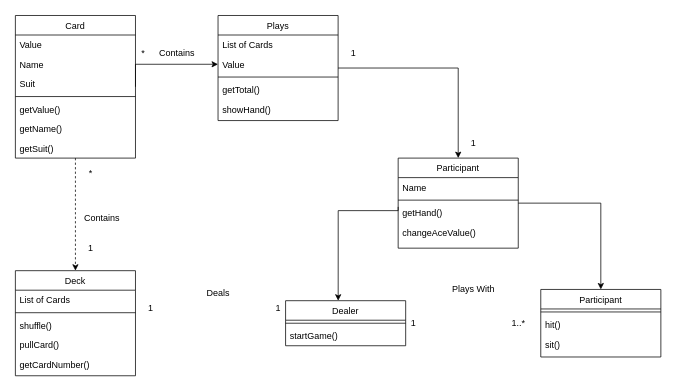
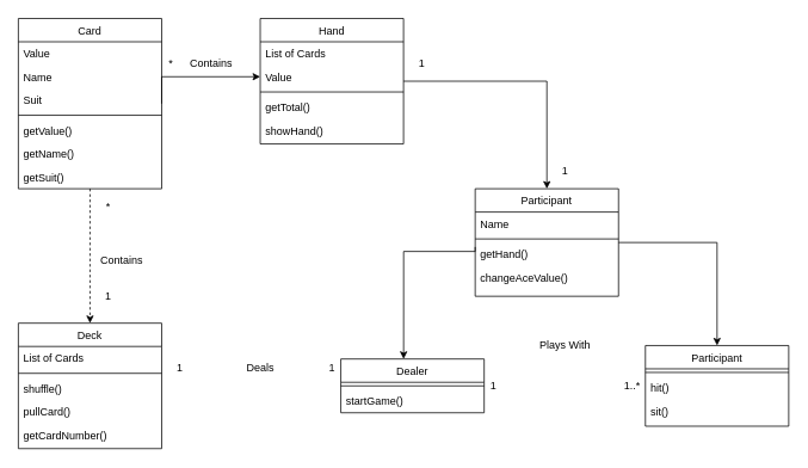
  <mxCell id="0" />
  <mxCell id="1" parent="0" />
  <mxCell id="2" value="Participant" style="swimlane;fontStyle=0;align=center;verticalAlign=top;childLayout=stackLayout;horizontal=1;startSize=26;horizontalStack=0;resizeParent=1;resizeLast=0;collapsible=1;marginBottom=0;rounded=0;shadow=0;strokeWidth=1;" parent="1" vertex="1"><mxGeometry x="720" y="385" width="160" height="90" as="geometry"><mxRectangle x="550" y="140" width="160" height="26" as="alternateBounds" /></mxGeometry></mxCell>
  <mxCell id="3" value="" style="line;html=1;strokeWidth=1;align=left;verticalAlign=middle;spacingTop=-1;spacingLeft=3;spacingRight=3;rotatable=0;labelPosition=right;points=[];portConstraint=eastwest;" parent="2" vertex="1"><mxGeometry y="26" width="160" height="8" as="geometry" /></mxCell>
  <mxCell id="4" value="hit()" style="text;align=left;verticalAlign=top;spacingLeft=4;spacingRight=4;overflow=hidden;rotatable=0;points=[[0,0.5],[1,0.5]];portConstraint=eastwest;" parent="2" vertex="1"><mxGeometry y="34" width="160" height="26" as="geometry" /></mxCell>
  <mxCell id="5" value="sit()" style="text;align=left;verticalAlign=top;spacingLeft=4;spacingRight=4;overflow=hidden;rotatable=0;points=[[0,0.5],[1,0.5]];portConstraint=eastwest;" vertex="1" parent="2"><mxGeometry y="60" width="160" height="26" as="geometry" /></mxCell>
  <mxCell id="6" style="edgeStyle=orthogonalEdgeStyle;rounded=0;orthogonalLoop=1;jettySize=auto;html=1;exitX=1;exitY=0.5;exitDx=0;exitDy=0;entryX=0;entryY=0.5;entryDx=0;entryDy=0;" edge="1" parent="1" source="8" target="34"><mxGeometry relative="1" as="geometry"><Array as="points"><mxPoint x="180" y="85" /></Array></mxGeometry></mxCell>
  <mxCell id="7" style="edgeStyle=orthogonalEdgeStyle;rounded=0;orthogonalLoop=1;jettySize=auto;html=1;exitX=0.5;exitY=1;exitDx=0;exitDy=0;entryX=0.5;entryY=0;entryDx=0;entryDy=0;dashed=1;" edge="1" parent="1" source="8" target="16"><mxGeometry relative="1" as="geometry" /></mxCell>
  <mxCell id="8" value="Card" style="swimlane;fontStyle=0;align=center;verticalAlign=top;childLayout=stackLayout;horizontal=1;startSize=26;horizontalStack=0;resizeParent=1;resizeLast=0;collapsible=1;marginBottom=0;rounded=0;shadow=0;strokeWidth=1;" vertex="1" parent="1"><mxGeometry x="20" y="20" width="160" height="190" as="geometry"><mxRectangle x="550" y="140" width="160" height="26" as="alternateBounds" /></mxGeometry></mxCell>
  <mxCell id="9" value="Value" style="text;align=left;verticalAlign=top;spacingLeft=4;spacingRight=4;overflow=hidden;rotatable=0;points=[[0,0.5],[1,0.5]];portConstraint=eastwest;" vertex="1" parent="8"><mxGeometry y="26" width="160" height="26" as="geometry" /></mxCell>
  <mxCell id="10" value="Name" style="text;align=left;verticalAlign=top;spacingLeft=4;spacingRight=4;overflow=hidden;rotatable=0;points=[[0,0.5],[1,0.5]];portConstraint=eastwest;" vertex="1" parent="8"><mxGeometry y="52" width="160" height="26" as="geometry" /></mxCell>
  <mxCell id="11" value="Suit" style="text;align=left;verticalAlign=top;spacingLeft=4;spacingRight=4;overflow=hidden;rotatable=0;points=[[0,0.5],[1,0.5]];portConstraint=eastwest;" vertex="1" parent="8"><mxGeometry y="78" width="160" height="26" as="geometry" /></mxCell>
  <mxCell id="12" value="" style="line;html=1;strokeWidth=1;align=left;verticalAlign=middle;spacingTop=-1;spacingLeft=3;spacingRight=3;rotatable=0;labelPosition=right;points=[];portConstraint=eastwest;" vertex="1" parent="8"><mxGeometry y="104" width="160" height="8" as="geometry" /></mxCell>
  <mxCell id="13" value="getValue()" style="text;align=left;verticalAlign=top;spacingLeft=4;spacingRight=4;overflow=hidden;rotatable=0;points=[[0,0.5],[1,0.5]];portConstraint=eastwest;" vertex="1" parent="8"><mxGeometry y="112" width="160" height="26" as="geometry" /></mxCell>
  <mxCell id="14" value="getName()" style="text;align=left;verticalAlign=top;spacingLeft=4;spacingRight=4;overflow=hidden;rotatable=0;points=[[0,0.5],[1,0.5]];portConstraint=eastwest;" vertex="1" parent="8"><mxGeometry y="138" width="160" height="26" as="geometry" /></mxCell>
  <mxCell id="15" value="getSuit()" style="text;align=left;verticalAlign=top;spacingLeft=4;spacingRight=4;overflow=hidden;rotatable=0;points=[[0,0.5],[1,0.5]];portConstraint=eastwest;" vertex="1" parent="8"><mxGeometry y="164" width="160" height="26" as="geometry" /></mxCell>
  <mxCell id="16" value="Deck" style="swimlane;fontStyle=0;align=center;verticalAlign=top;childLayout=stackLayout;horizontal=1;startSize=26;horizontalStack=0;resizeParent=1;resizeLast=0;collapsible=1;marginBottom=0;rounded=0;shadow=0;strokeWidth=1;" vertex="1" parent="1"><mxGeometry x="20" y="360" width="160" height="140" as="geometry"><mxRectangle x="550" y="140" width="160" height="26" as="alternateBounds" /></mxGeometry></mxCell>
  <mxCell id="17" value="List of Cards" style="text;align=left;verticalAlign=top;spacingLeft=4;spacingRight=4;overflow=hidden;rotatable=0;points=[[0,0.5],[1,0.5]];portConstraint=eastwest;" vertex="1" parent="16"><mxGeometry y="26" width="160" height="26" as="geometry" /></mxCell>
  <mxCell id="18" value="" style="line;html=1;strokeWidth=1;align=left;verticalAlign=middle;spacingTop=-1;spacingLeft=3;spacingRight=3;rotatable=0;labelPosition=right;points=[];portConstraint=eastwest;" vertex="1" parent="16"><mxGeometry y="52" width="160" height="8" as="geometry" /></mxCell>
  <mxCell id="19" value="shuffle()&#10;" style="text;align=left;verticalAlign=top;spacingLeft=4;spacingRight=4;overflow=hidden;rotatable=0;points=[[0,0.5],[1,0.5]];portConstraint=eastwest;" vertex="1" parent="16"><mxGeometry y="60" width="160" height="26" as="geometry" /></mxCell>
  <mxCell id="20" value="pullCard()" style="text;align=left;verticalAlign=top;spacingLeft=4;spacingRight=4;overflow=hidden;rotatable=0;points=[[0,0.5],[1,0.5]];portConstraint=eastwest;" vertex="1" parent="16"><mxGeometry y="86" width="160" height="26" as="geometry" /></mxCell>
  <mxCell id="21" value="getCardNumber()" style="text;align=left;verticalAlign=top;spacingLeft=4;spacingRight=4;overflow=hidden;rotatable=0;points=[[0,0.5],[1,0.5]];portConstraint=eastwest;" vertex="1" parent="16"><mxGeometry y="112" width="160" height="26" as="geometry" /></mxCell>
  <mxCell id="22" value="Dealer" style="swimlane;fontStyle=0;align=center;verticalAlign=top;childLayout=stackLayout;horizontal=1;startSize=26;horizontalStack=0;resizeParent=1;resizeLast=0;collapsible=1;marginBottom=0;rounded=0;shadow=0;strokeWidth=1;" vertex="1" parent="1"><mxGeometry x="380" y="400" width="160" height="60" as="geometry"><mxRectangle x="550" y="140" width="160" height="26" as="alternateBounds" /></mxGeometry></mxCell>
  <mxCell id="23" value="" style="line;html=1;strokeWidth=1;align=left;verticalAlign=middle;spacingTop=-1;spacingLeft=3;spacingRight=3;rotatable=0;labelPosition=right;points=[];portConstraint=eastwest;" vertex="1" parent="22"><mxGeometry y="26" width="160" height="8" as="geometry" /></mxCell>
  <mxCell id="24" value="startGame()" style="text;align=left;verticalAlign=top;spacingLeft=4;spacingRight=4;overflow=hidden;rotatable=0;points=[[0,0.5],[1,0.5]];portConstraint=eastwest;rounded=0;shadow=0;html=0;" vertex="1" parent="22"><mxGeometry y="34" width="160" height="26" as="geometry" /></mxCell>
  <mxCell id="25" style="edgeStyle=orthogonalEdgeStyle;rounded=0;orthogonalLoop=1;jettySize=auto;html=1;exitX=1;exitY=0.5;exitDx=0;exitDy=0;entryX=0.5;entryY=0;entryDx=0;entryDy=0;" edge="1" parent="1" source="26" target="2"><mxGeometry relative="1" as="geometry" /></mxCell>
  <mxCell id="26" value="Participant" style="swimlane;fontStyle=0;align=center;verticalAlign=top;childLayout=stackLayout;horizontal=1;startSize=26;horizontalStack=0;resizeParent=1;resizeLast=0;collapsible=1;marginBottom=0;rounded=0;shadow=0;strokeWidth=1;" vertex="1" parent="1"><mxGeometry x="530" y="210" width="160" height="120" as="geometry"><mxRectangle x="550" y="140" width="160" height="26" as="alternateBounds" /></mxGeometry></mxCell>
  <mxCell id="27" value="Name" style="text;align=left;verticalAlign=top;spacingLeft=4;spacingRight=4;overflow=hidden;rotatable=0;points=[[0,0.5],[1,0.5]];portConstraint=eastwest;" parent="26" vertex="1"><mxGeometry y="26" width="160" height="26" as="geometry" /></mxCell>
  <mxCell id="28" value="" style="line;html=1;strokeWidth=1;align=left;verticalAlign=middle;spacingTop=-1;spacingLeft=3;spacingRight=3;rotatable=0;labelPosition=right;points=[];portConstraint=eastwest;" vertex="1" parent="26"><mxGeometry y="52" width="160" height="8" as="geometry" /></mxCell>
  <mxCell id="29" value="getHand()" style="text;align=left;verticalAlign=top;spacingLeft=4;spacingRight=4;overflow=hidden;rotatable=0;points=[[0,0.5],[1,0.5]];portConstraint=eastwest;" vertex="1" parent="26"><mxGeometry y="60" width="160" height="26" as="geometry" /></mxCell>
  <mxCell id="30" value="changeAceValue()" style="text;align=left;verticalAlign=top;spacingLeft=4;spacingRight=4;overflow=hidden;rotatable=0;points=[[0,0.5],[1,0.5]];portConstraint=eastwest;" vertex="1" parent="26"><mxGeometry y="86" width="160" height="26" as="geometry" /></mxCell>
  <mxCell id="31" style="edgeStyle=orthogonalEdgeStyle;rounded=0;orthogonalLoop=1;jettySize=auto;html=1;exitX=1;exitY=0.5;exitDx=0;exitDy=0;entryX=0.5;entryY=0;entryDx=0;entryDy=0;" edge="1" parent="1" source="32" target="26"><mxGeometry relative="1" as="geometry" /></mxCell>
- <mxCell id="32" value="Plays" style="swimlane;fontStyle=0;align=center;verticalAlign=top;childLayout=stackLayout;horizontal=1;startSize=26;horizontalStack=0;resizeParent=1;resizeLast=0;collapsible=1;marginBottom=0;rounded=0;shadow=0;strokeWidth=1;" vertex="1" parent="1"><mxGeometry x="290" y="20" width="160" height="140" as="geometry"><mxRectangle x="550" y="140" width="160" height="26" as="alternateBounds" /></mxGeometry></mxCell>
+ <mxCell id="32" value="Hand" style="swimlane;fontStyle=0;align=center;verticalAlign=top;childLayout=stackLayout;horizontal=1;startSize=26;horizontalStack=0;resizeParent=1;resizeLast=0;collapsible=1;marginBottom=0;rounded=0;shadow=0;strokeWidth=1;" vertex="1" parent="1"><mxGeometry x="290" y="20" width="160" height="140" as="geometry"><mxRectangle x="550" y="140" width="160" height="26" as="alternateBounds" /></mxGeometry></mxCell>
  <mxCell id="33" value="List of Cards" style="text;align=left;verticalAlign=top;spacingLeft=4;spacingRight=4;overflow=hidden;rotatable=0;points=[[0,0.5],[1,0.5]];portConstraint=eastwest;" vertex="1" parent="32"><mxGeometry y="26" width="160" height="26" as="geometry" /></mxCell>
  <mxCell id="34" value="Value" style="text;align=left;verticalAlign=top;spacingLeft=4;spacingRight=4;overflow=hidden;rotatable=0;points=[[0,0.5],[1,0.5]];portConstraint=eastwest;rounded=0;shadow=0;html=0;" vertex="1" parent="32"><mxGeometry y="52" width="160" height="26" as="geometry" /></mxCell>
  <mxCell id="35" value="" style="line;html=1;strokeWidth=1;align=left;verticalAlign=middle;spacingTop=-1;spacingLeft=3;spacingRight=3;rotatable=0;labelPosition=right;points=[];portConstraint=eastwest;" vertex="1" parent="32"><mxGeometry y="78" width="160" height="8" as="geometry" /></mxCell>
  <mxCell id="36" value="getTotal()" style="text;align=left;verticalAlign=top;spacingLeft=4;spacingRight=4;overflow=hidden;rotatable=0;points=[[0,0.5],[1,0.5]];portConstraint=eastwest;" vertex="1" parent="32"><mxGeometry y="86" width="160" height="26" as="geometry" /></mxCell>
  <mxCell id="37" value="showHand()" style="text;align=left;verticalAlign=top;spacingLeft=4;spacingRight=4;overflow=hidden;rotatable=0;points=[[0,0.5],[1,0.5]];portConstraint=eastwest;" vertex="1" parent="32"><mxGeometry y="112" width="160" height="26" as="geometry" /></mxCell>
  <mxCell id="38" style="edgeStyle=orthogonalEdgeStyle;rounded=0;orthogonalLoop=1;jettySize=auto;html=1;exitX=0;exitY=0.5;exitDx=0;exitDy=0;entryX=0.438;entryY=0;entryDx=0;entryDy=0;entryPerimeter=0;" edge="1" parent="1" target="22"><mxGeometry relative="1" as="geometry"><mxPoint x="530" y="275" as="sourcePoint" /><Array as="points"><mxPoint x="530" y="280" /><mxPoint x="450" y="280" /></Array></mxGeometry></mxCell>
  <mxCell id="39" value="1" style="text;html=1;align=center;verticalAlign=middle;resizable=0;points=[];autosize=1;" vertex="1" parent="1"><mxGeometry x="110" y="320" width="20" height="20" as="geometry" /></mxCell>
  <mxCell id="40" value="&lt;div&gt;Contains&lt;/div&gt;" style="text;html=1;align=center;verticalAlign=middle;resizable=0;points=[];autosize=1;" vertex="1" parent="1"><mxGeometry x="200" y="60" width="70" height="20" as="geometry" /></mxCell>
  <mxCell id="41" value="*" style="text;html=1;align=center;verticalAlign=middle;resizable=0;points=[];autosize=1;" vertex="1" parent="1"><mxGeometry x="180" y="60" width="20" height="20" as="geometry" /></mxCell>
  <mxCell id="42" value="Contains" style="text;html=1;align=center;verticalAlign=middle;resizable=0;points=[];autosize=1;" vertex="1" parent="1"><mxGeometry x="100" y="280" width="70" height="20" as="geometry" /></mxCell>
  <mxCell id="43" value="*" style="text;html=1;align=center;verticalAlign=middle;resizable=0;points=[];autosize=1;" vertex="1" parent="1"><mxGeometry x="110" y="220" width="20" height="20" as="geometry" /></mxCell>
  <mxCell id="44" value="1" style="text;html=1;align=center;verticalAlign=middle;resizable=0;points=[];autosize=1;" vertex="1" parent="1"><mxGeometry x="360" y="400" width="20" height="20" as="geometry" /></mxCell>
- <mxCell id="45" value="Deals" style="text;html=1;align=center;verticalAlign=middle;resizable=0;points=[];autosize=1;" vertex="1" parent="1"><mxGeometry x="265" y="380" width="50" height="20" as="geometry" /></mxCell>
+ <mxCell id="45" value="Deals" style="text;html=1;align=center;verticalAlign=middle;resizable=0;points=[];autosize=1;" vertex="1" parent="1"><mxGeometry x="265" y="400" width="50" height="20" as="geometry" /></mxCell>
  <mxCell id="46" value="1" style="text;html=1;align=center;verticalAlign=middle;resizable=0;points=[];autosize=1;" vertex="1" parent="1"><mxGeometry x="190" y="400" width="20" height="20" as="geometry" /></mxCell>
  <mxCell id="47" value="1" style="text;html=1;align=center;verticalAlign=middle;resizable=0;points=[];autosize=1;" vertex="1" parent="1"><mxGeometry x="460" y="60" width="20" height="20" as="geometry" /></mxCell>
  <mxCell id="48" value="1" style="text;html=1;align=center;verticalAlign=middle;resizable=0;points=[];autosize=1;" vertex="1" parent="1"><mxGeometry x="620" y="180" width="20" height="20" as="geometry" /></mxCell>
  <mxCell id="49" value="&lt;div&gt;1&lt;/div&gt;" style="text;html=1;align=center;verticalAlign=middle;resizable=0;points=[];autosize=1;" vertex="1" parent="1"><mxGeometry x="540" y="420" width="20" height="20" as="geometry" /></mxCell>
  <mxCell id="50" value="Plays With" style="text;html=1;align=center;verticalAlign=middle;resizable=0;points=[];autosize=1;" vertex="1" parent="1"><mxGeometry x="595" y="375" width="70" height="20" as="geometry" /></mxCell>
- <mxCell id="51" value="&lt;div&gt;1..*&lt;/div&gt;" style="text;html=1;align=center;verticalAlign=middle;resizable=0;points=[];autosize=1;" vertex="1" parent="1"><mxGeometry x="675" y="420" width="30" height="20" as="geometry" /></mxCell>
+ <mxCell id="51" value="&lt;div&gt;1..*&lt;/div&gt;" style="text;html=1;align=center;verticalAlign=middle;resizable=0;points=[];autosize=1;" vertex="1" parent="1"><mxGeometry x="690" y="420" width="30" height="20" as="geometry" /></mxCell>
